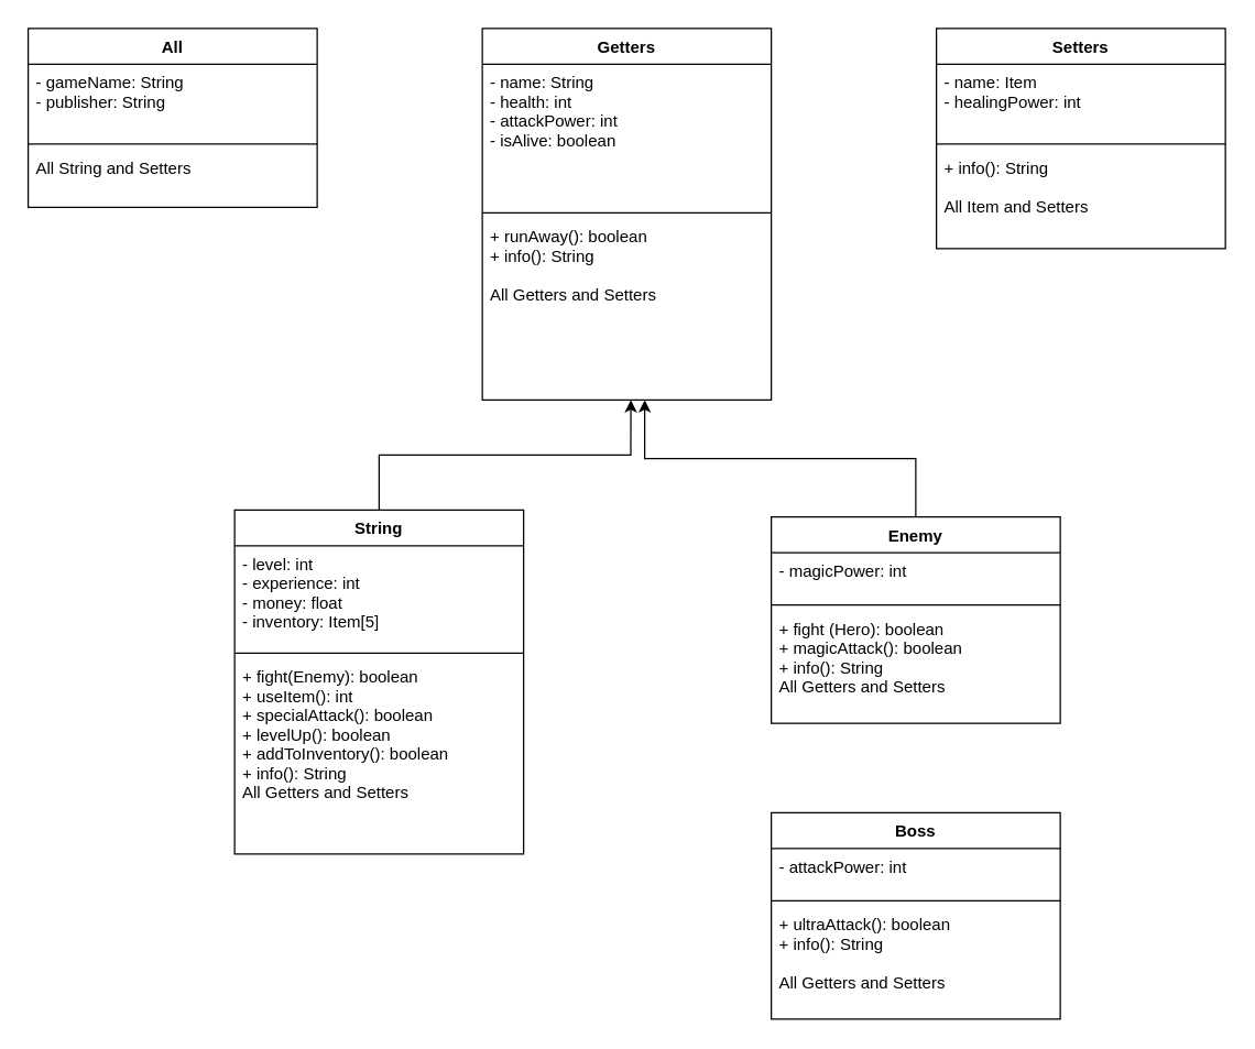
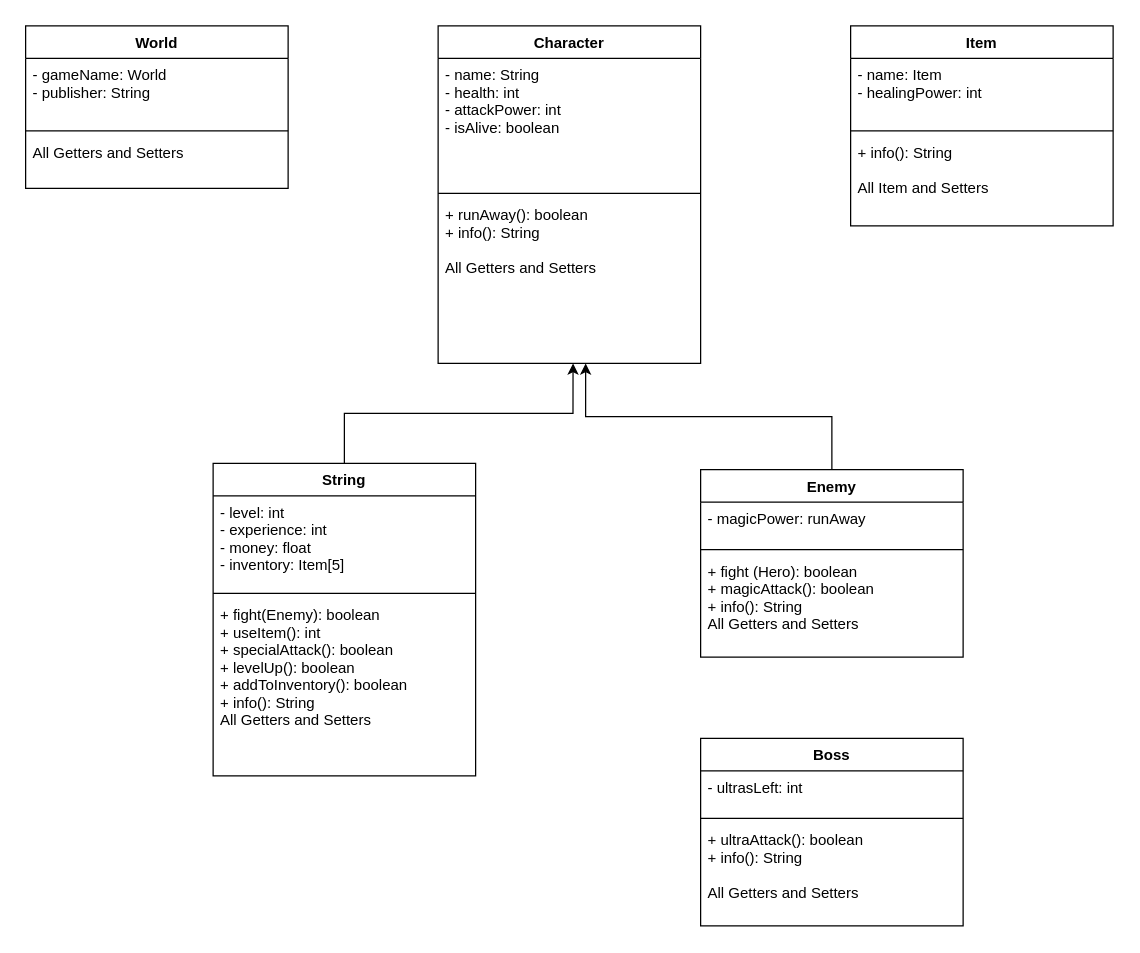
  <mxCell id="0" />
  <mxCell id="1" parent="0" />
- <mxCell id="2" value="Getters" style="swimlane;fontStyle=1;align=center;verticalAlign=top;childLayout=stackLayout;horizontal=1;startSize=26;horizontalStack=0;resizeParent=1;resizeParentMax=0;resizeLast=0;collapsible=1;marginBottom=0;" vertex="1" parent="1"><mxGeometry x="350" y="20" width="210" height="270" as="geometry" /></mxCell>
+ <mxCell id="2" value="Character" style="swimlane;fontStyle=1;align=center;verticalAlign=top;childLayout=stackLayout;horizontal=1;startSize=26;horizontalStack=0;resizeParent=1;resizeParentMax=0;resizeLast=0;collapsible=1;marginBottom=0;" vertex="1" parent="1"><mxGeometry x="350" y="20" width="210" height="270" as="geometry" /></mxCell>
  <mxCell id="3" value="- name: String&#10;- health: int&#10;- attackPower: int&#10;- isAlive: boolean&#10;" style="text;strokeColor=none;fillColor=none;align=left;verticalAlign=top;spacingLeft=4;spacingRight=4;overflow=hidden;rotatable=0;points=[[0,0.5],[1,0.5]];portConstraint=eastwest;" vertex="1" parent="2"><mxGeometry y="26" width="210" height="104" as="geometry" /></mxCell>
  <mxCell id="4" value="" style="line;strokeWidth=1;fillColor=none;align=left;verticalAlign=middle;spacingTop=-1;spacingLeft=3;spacingRight=3;rotatable=0;labelPosition=right;points=[];portConstraint=eastwest;strokeColor=inherit;" vertex="1" parent="2"><mxGeometry y="130" width="210" height="8" as="geometry" /></mxCell>
  <mxCell id="5" value="+ runAway(): boolean&#10;+ info(): String&#10;&#10;All Getters and Setters&#10;" style="text;strokeColor=none;fillColor=none;align=left;verticalAlign=top;spacingLeft=4;spacingRight=4;overflow=hidden;rotatable=0;points=[[0,0.5],[1,0.5]];portConstraint=eastwest;" vertex="1" parent="2"><mxGeometry y="138" width="210" height="132" as="geometry" /></mxCell>
  <mxCell id="6" style="edgeStyle=orthogonalEdgeStyle;rounded=0;orthogonalLoop=1;jettySize=auto;html=1;entryX=0.514;entryY=1;entryDx=0;entryDy=0;entryPerimeter=0;" edge="1" parent="1" source="7" target="5"><mxGeometry relative="1" as="geometry" /></mxCell>
  <mxCell id="7" value="String" style="swimlane;fontStyle=1;align=center;verticalAlign=top;childLayout=stackLayout;horizontal=1;startSize=26;horizontalStack=0;resizeParent=1;resizeParentMax=0;resizeLast=0;collapsible=1;marginBottom=0;" vertex="1" parent="1"><mxGeometry x="170" y="370" width="210" height="250" as="geometry" /></mxCell>
  <mxCell id="8" value="- level: int&#10;- experience: int&#10;- money: float&#10;- inventory: Item[5]" style="text;strokeColor=none;fillColor=none;align=left;verticalAlign=top;spacingLeft=4;spacingRight=4;overflow=hidden;rotatable=0;points=[[0,0.5],[1,0.5]];portConstraint=eastwest;" vertex="1" parent="7"><mxGeometry y="26" width="210" height="74" as="geometry" /></mxCell>
  <mxCell id="9" value="" style="line;strokeWidth=1;fillColor=none;align=left;verticalAlign=middle;spacingTop=-1;spacingLeft=3;spacingRight=3;rotatable=0;labelPosition=right;points=[];portConstraint=eastwest;strokeColor=inherit;" vertex="1" parent="7"><mxGeometry y="100" width="210" height="8" as="geometry" /></mxCell>
  <mxCell id="10" value="+ fight(Enemy): boolean&#10;+ useItem(): int&#10;+ specialAttack(): boolean&#10;+ levelUp(): boolean&#10;+ addToInventory(): boolean&#10;+ info(): String&#10;All Getters and Setters&#10;" style="text;strokeColor=none;fillColor=none;align=left;verticalAlign=top;spacingLeft=4;spacingRight=4;overflow=hidden;rotatable=0;points=[[0,0.5],[1,0.5]];portConstraint=eastwest;" vertex="1" parent="7"><mxGeometry y="108" width="210" height="142" as="geometry" /></mxCell>
  <mxCell id="11" style="edgeStyle=orthogonalEdgeStyle;rounded=0;orthogonalLoop=1;jettySize=auto;html=1;entryX=0.562;entryY=1;entryDx=0;entryDy=0;entryPerimeter=0;" edge="1" parent="1" source="12" target="5"><mxGeometry relative="1" as="geometry" /></mxCell>
  <mxCell id="12" value="Enemy" style="swimlane;fontStyle=1;align=center;verticalAlign=top;childLayout=stackLayout;horizontal=1;startSize=26;horizontalStack=0;resizeParent=1;resizeParentMax=0;resizeLast=0;collapsible=1;marginBottom=0;" vertex="1" parent="1"><mxGeometry x="560" y="375" width="210" height="150" as="geometry" /></mxCell>
- <mxCell id="13" value="- magicPower: int" style="text;strokeColor=none;fillColor=none;align=left;verticalAlign=top;spacingLeft=4;spacingRight=4;overflow=hidden;rotatable=0;points=[[0,0.5],[1,0.5]];portConstraint=eastwest;" vertex="1" parent="12"><mxGeometry y="26" width="210" height="34" as="geometry" /></mxCell>
+ <mxCell id="13" value="- magicPower: runAway" style="text;strokeColor=none;fillColor=none;align=left;verticalAlign=top;spacingLeft=4;spacingRight=4;overflow=hidden;rotatable=0;points=[[0,0.5],[1,0.5]];portConstraint=eastwest;" vertex="1" parent="12"><mxGeometry y="26" width="210" height="34" as="geometry" /></mxCell>
  <mxCell id="14" value="" style="line;strokeWidth=1;fillColor=none;align=left;verticalAlign=middle;spacingTop=-1;spacingLeft=3;spacingRight=3;rotatable=0;labelPosition=right;points=[];portConstraint=eastwest;strokeColor=inherit;" vertex="1" parent="12"><mxGeometry y="60" width="210" height="8" as="geometry" /></mxCell>
  <mxCell id="15" value="+ fight (Hero): boolean&#10;+ magicAttack(): boolean&#10;+ info(): String&#10;All Getters and Setters&#10;" style="text;strokeColor=none;fillColor=none;align=left;verticalAlign=top;spacingLeft=4;spacingRight=4;overflow=hidden;rotatable=0;points=[[0,0.5],[1,0.5]];portConstraint=eastwest;" vertex="1" parent="12"><mxGeometry y="68" width="210" height="82" as="geometry" /></mxCell>
  <mxCell id="16" value="Boss" style="swimlane;fontStyle=1;align=center;verticalAlign=top;childLayout=stackLayout;horizontal=1;startSize=26;horizontalStack=0;resizeParent=1;resizeParentMax=0;resizeLast=0;collapsible=1;marginBottom=0;" vertex="1" parent="1"><mxGeometry x="560" y="590" width="210" height="150" as="geometry" /></mxCell>
- <mxCell id="17" value="- attackPower: int" style="text;strokeColor=none;fillColor=none;align=left;verticalAlign=top;spacingLeft=4;spacingRight=4;overflow=hidden;rotatable=0;points=[[0,0.5],[1,0.5]];portConstraint=eastwest;" vertex="1" parent="16"><mxGeometry y="26" width="210" height="34" as="geometry" /></mxCell>
+ <mxCell id="17" value="- ultrasLeft: int" style="text;strokeColor=none;fillColor=none;align=left;verticalAlign=top;spacingLeft=4;spacingRight=4;overflow=hidden;rotatable=0;points=[[0,0.5],[1,0.5]];portConstraint=eastwest;" vertex="1" parent="16"><mxGeometry y="26" width="210" height="34" as="geometry" /></mxCell>
  <mxCell id="18" value="" style="line;strokeWidth=1;fillColor=none;align=left;verticalAlign=middle;spacingTop=-1;spacingLeft=3;spacingRight=3;rotatable=0;labelPosition=right;points=[];portConstraint=eastwest;strokeColor=inherit;" vertex="1" parent="16"><mxGeometry y="60" width="210" height="8" as="geometry" /></mxCell>
  <mxCell id="19" value="+ ultraAttack(): boolean&#10;+ info(): String&#10;&#10;All Getters and Setters&#10;" style="text;strokeColor=none;fillColor=none;align=left;verticalAlign=top;spacingLeft=4;spacingRight=4;overflow=hidden;rotatable=0;points=[[0,0.5],[1,0.5]];portConstraint=eastwest;" vertex="1" parent="16"><mxGeometry y="68" width="210" height="82" as="geometry" /></mxCell>
- <mxCell id="20" value="Setters" style="swimlane;fontStyle=1;align=center;verticalAlign=top;childLayout=stackLayout;horizontal=1;startSize=26;horizontalStack=0;resizeParent=1;resizeParentMax=0;resizeLast=0;collapsible=1;marginBottom=0;" vertex="1" parent="1"><mxGeometry x="680" y="20" width="210" height="160" as="geometry" /></mxCell>
+ <mxCell id="20" value="Item" style="swimlane;fontStyle=1;align=center;verticalAlign=top;childLayout=stackLayout;horizontal=1;startSize=26;horizontalStack=0;resizeParent=1;resizeParentMax=0;resizeLast=0;collapsible=1;marginBottom=0;" vertex="1" parent="1"><mxGeometry x="680" y="20" width="210" height="160" as="geometry" /></mxCell>
  <mxCell id="21" value="- name: Item&#10;- healingPower: int&#10;" style="text;strokeColor=none;fillColor=none;align=left;verticalAlign=top;spacingLeft=4;spacingRight=4;overflow=hidden;rotatable=0;points=[[0,0.5],[1,0.5]];portConstraint=eastwest;" vertex="1" parent="20"><mxGeometry y="26" width="210" height="54" as="geometry" /></mxCell>
  <mxCell id="22" value="" style="line;strokeWidth=1;fillColor=none;align=left;verticalAlign=middle;spacingTop=-1;spacingLeft=3;spacingRight=3;rotatable=0;labelPosition=right;points=[];portConstraint=eastwest;strokeColor=inherit;" vertex="1" parent="20"><mxGeometry y="80" width="210" height="8" as="geometry" /></mxCell>
  <mxCell id="23" value="+ info(): String&#10;&#10;All Item and Setters&#10;" style="text;strokeColor=none;fillColor=none;align=left;verticalAlign=top;spacingLeft=4;spacingRight=4;overflow=hidden;rotatable=0;points=[[0,0.5],[1,0.5]];portConstraint=eastwest;" vertex="1" parent="20"><mxGeometry y="88" width="210" height="72" as="geometry" /></mxCell>
- <mxCell id="24" value="All" style="swimlane;fontStyle=1;align=center;verticalAlign=top;childLayout=stackLayout;horizontal=1;startSize=26;horizontalStack=0;resizeParent=1;resizeParentMax=0;resizeLast=0;collapsible=1;marginBottom=0;" vertex="1" parent="1"><mxGeometry x="20" y="20" width="210" height="130" as="geometry" /></mxCell>
- <mxCell id="25" value="- gameName: String&#10;- publisher: String&#10;" style="text;strokeColor=none;fillColor=none;align=left;verticalAlign=top;spacingLeft=4;spacingRight=4;overflow=hidden;rotatable=0;points=[[0,0.5],[1,0.5]];portConstraint=eastwest;" vertex="1" parent="24"><mxGeometry y="26" width="210" height="54" as="geometry" /></mxCell>
+ <mxCell id="24" value="World" style="swimlane;fontStyle=1;align=center;verticalAlign=top;childLayout=stackLayout;horizontal=1;startSize=26;horizontalStack=0;resizeParent=1;resizeParentMax=0;resizeLast=0;collapsible=1;marginBottom=0;" vertex="1" parent="1"><mxGeometry x="20" y="20" width="210" height="130" as="geometry" /></mxCell>
+ <mxCell id="25" value="- gameName: World&#10;- publisher: String&#10;" style="text;strokeColor=none;fillColor=none;align=left;verticalAlign=top;spacingLeft=4;spacingRight=4;overflow=hidden;rotatable=0;points=[[0,0.5],[1,0.5]];portConstraint=eastwest;" vertex="1" parent="24"><mxGeometry y="26" width="210" height="54" as="geometry" /></mxCell>
  <mxCell id="26" value="" style="line;strokeWidth=1;fillColor=none;align=left;verticalAlign=middle;spacingTop=-1;spacingLeft=3;spacingRight=3;rotatable=0;labelPosition=right;points=[];portConstraint=eastwest;strokeColor=inherit;" vertex="1" parent="24"><mxGeometry y="80" width="210" height="8" as="geometry" /></mxCell>
- <mxCell id="27" value="All String and Setters&#10;" style="text;strokeColor=none;fillColor=none;align=left;verticalAlign=top;spacingLeft=4;spacingRight=4;overflow=hidden;rotatable=0;points=[[0,0.5],[1,0.5]];portConstraint=eastwest;" vertex="1" parent="24"><mxGeometry y="88" width="210" height="42" as="geometry" /></mxCell>
+ <mxCell id="27" value="All Getters and Setters&#10;" style="text;strokeColor=none;fillColor=none;align=left;verticalAlign=top;spacingLeft=4;spacingRight=4;overflow=hidden;rotatable=0;points=[[0,0.5],[1,0.5]];portConstraint=eastwest;" vertex="1" parent="24"><mxGeometry y="88" width="210" height="42" as="geometry" /></mxCell>
